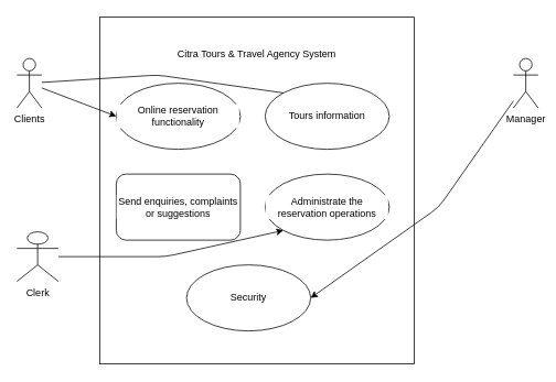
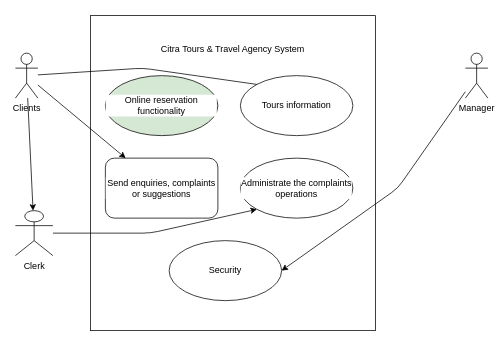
  <mxCell id="0" />
  <mxCell id="1" parent="0" />
  <mxCell id="2" value="Clients" style="shape=umlActor;verticalLabelPosition=bottom;verticalAlign=top;html=1;outlineConnect=0;" vertex="1" parent="1"><mxGeometry x="20" y="70" width="30" height="60" as="geometry" /></mxCell>
  <mxCell id="3" value="Clerk" style="shape=umlActor;verticalLabelPosition=bottom;verticalAlign=top;html=1;outlineConnect=0;" vertex="1" parent="1"><mxGeometry x="20" y="280" width="50" height="60" as="geometry" /></mxCell>
  <mxCell id="4" value="Manager" style="shape=umlActor;verticalLabelPosition=bottom;verticalAlign=top;html=1;outlineConnect=0;" vertex="1" parent="1"><mxGeometry x="620" y="70" width="30" height="60" as="geometry" /></mxCell>
  <mxCell id="5" value="" style="rounded=0;whiteSpace=wrap;html=1;" vertex="1" parent="1"><mxGeometry x="120" y="20" width="380" height="420" as="geometry" /></mxCell>
  <mxCell id="6" value="Citra Tours &amp;amp; Travel Agency System" style="text;html=1;strokeColor=none;fillColor=none;align=center;verticalAlign=middle;whiteSpace=wrap;rounded=0;" vertex="1" parent="1"><mxGeometry x="210" y="50" width="200" height="30" as="geometry" /></mxCell>
- <mxCell id="7" value="Online reservation functionality" style="ellipse;whiteSpace=wrap;html=1;labelBackgroundColor=#FFFFFF;" vertex="1" parent="1"><mxGeometry x="140" y="100" width="150" height="80" as="geometry" /></mxCell>
+ <mxCell id="7" value="Online reservation functionality" style="ellipse;whiteSpace=wrap;html=1;labelBackgroundColor=#FFFFFF;fillColor=#d5e8d4;" vertex="1" parent="1"><mxGeometry x="140" y="100" width="150" height="80" as="geometry" /></mxCell>
  <mxCell id="8" value="Tours information" style="ellipse;whiteSpace=wrap;html=1;labelBackgroundColor=#FFFFFF;" vertex="1" parent="1"><mxGeometry x="320" y="100" width="150" height="80" as="geometry" /></mxCell>
  <mxCell id="9" value="Send enquiries, complaints or suggestions" style="whiteSpace=wrap;html=1;labelBackgroundColor=#FFFFFF;rounded=1;" vertex="1" parent="1"><mxGeometry x="140" y="210" width="150" height="80" as="geometry" /></mxCell>
- <mxCell id="10" value="Administrate the reservation operations" style="ellipse;whiteSpace=wrap;html=1;labelBackgroundColor=#FFFFFF;" vertex="1" parent="1"><mxGeometry x="320" y="210" width="150" height="80" as="geometry" /></mxCell>
+ <mxCell id="10" value="Administrate the complaints operations" style="ellipse;whiteSpace=wrap;html=1;labelBackgroundColor=#FFFFFF;" vertex="1" parent="1"><mxGeometry x="320" y="210" width="150" height="80" as="geometry" /></mxCell>
  <mxCell id="11" value="Security" style="ellipse;whiteSpace=wrap;html=1;labelBackgroundColor=#FFFFFF;" vertex="1" parent="1"><mxGeometry x="225" y="320" width="150" height="80" as="geometry" /></mxCell>
- <mxCell id="12" style="edgeStyle=none;html=1;entryX=0;entryY=0.5;entryDx=0;entryDy=0;" edge="1" parent="1" source="2" target="7"><mxGeometry relative="1" as="geometry" /></mxCell>
+ <mxCell id="12" style="edgeStyle=none;html=1;" edge="1" parent="1" source="2" target="3"><mxGeometry relative="1" as="geometry" /></mxCell>
+ <mxCell id="13" style="edgeStyle=none;html=1;" edge="1" parent="1" source="2" target="9"><mxGeometry relative="1" as="geometry" /></mxCell>
  <mxCell id="14" style="edgeStyle=none;html=1;entryX=0;entryY=0;entryDx=0;entryDy=0;endArrow=none;" edge="1" parent="1" source="2" target="8"><mxGeometry relative="1" as="geometry"><Array as="points"><mxPoint x="190" y="90" /></Array></mxGeometry></mxCell>
  <mxCell id="15" style="edgeStyle=none;html=1;entryX=0;entryY=1;entryDx=0;entryDy=0;" edge="1" parent="1" source="3" target="10"><mxGeometry relative="1" as="geometry"><Array as="points"><mxPoint x="200" y="310" /></Array></mxGeometry></mxCell>
  <mxCell id="16" style="edgeStyle=none;html=1;entryX=1;entryY=0.5;entryDx=0;entryDy=0;" edge="1" parent="1" source="4" target="11"><mxGeometry relative="1" as="geometry"><Array as="points"><mxPoint x="530" y="250" /></Array></mxGeometry></mxCell>
